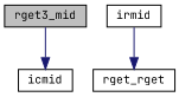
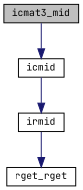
  digraph {
    fontname="JetBrains Mono"
    rankdir=TB
    node [color=black fillcolor=white fontname="JetBrains Mono" fontsize=10 shape=record style=filled]
    edge [color=midnightblue fontname="JetBrains Mono" fontsize=10 labelfontname=Helvetica labelfontsize=10 style=solid]
-   n1 [fillcolor=grey75 fontcolor=black height=0.2 label=rget3_mid width=0.4]
+   n1 [fillcolor=grey75 fontcolor=black height=0.2 label=icmat3_mid width=0.4]
    n2 [height=0.2 label=icmid width=0.4]
    n3 [height=0.2 label=irmid width=0.4]
    n4 [height=0.2 label=rget_rget width=0.4]
    n1 -> n2
+   n2 -> n3
    n3 -> n4
  }
